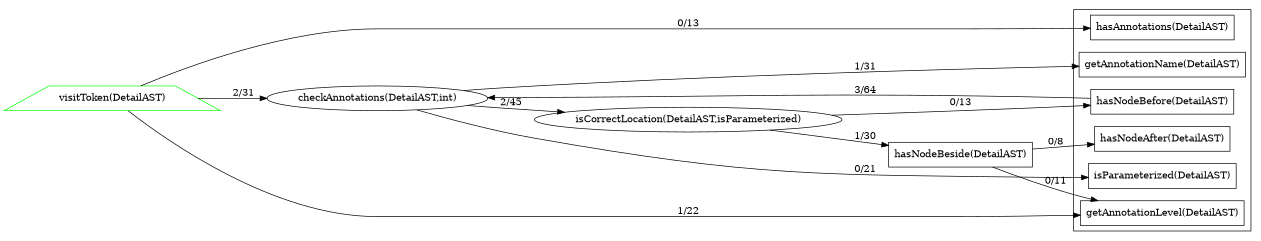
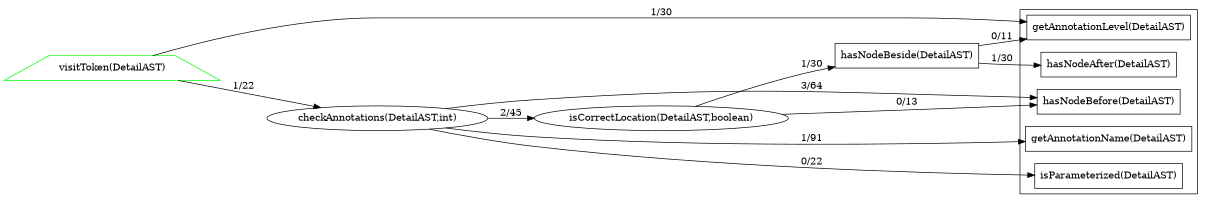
  digraph {
    rankdir=LR
    node [color="#000000ff" shape=polygon]
    "getAnnotationName(DetailAST)"
    "hasNodeBefore(DetailAST)"
    "hasNodeAfter(DetailAST)"
-   "hasAnnotations(DetailAST)"
    "getAnnotationLevel(DetailAST)"
    "isParameterized(DetailAST)"
-   "isCorrectLocation(DetailAST,boolean)" [label="isCorrectLocation(DetailAST,isParameterized)" shape=""]
+   "isCorrectLocation(DetailAST,boolean)" [shape=""]
    "hasNodeBeside(DetailAST)"
    "visitToken(DetailAST)" [color="#00ff00ff" shape=trapezium]
    "checkAnnotations(DetailAST,int)" [shape=""]
    subgraph cluster_1 {
      "getAnnotationName(DetailAST)"
      "hasNodeBefore(DetailAST)"
      "hasNodeAfter(DetailAST)"
-     "hasAnnotations(DetailAST)"
      "getAnnotationLevel(DetailAST)"
      "isParameterized(DetailAST)"
    }
    "isCorrectLocation(DetailAST,boolean)" -> "hasNodeBefore(DetailAST)" [label="0/13"]
    "isCorrectLocation(DetailAST,boolean)" -> "hasNodeBeside(DetailAST)" [label="1/30"]
-   "hasNodeBeside(DetailAST)" -> "hasNodeAfter(DetailAST)" [label="0/8"]
+   "hasNodeBeside(DetailAST)" -> "hasNodeAfter(DetailAST)" [label="1/30"]
    "hasNodeBeside(DetailAST)" -> "getAnnotationLevel(DetailAST)" [label="0/11"]
-   "visitToken(DetailAST)" -> "hasAnnotations(DetailAST)" [label="0/13"]
-   "visitToken(DetailAST)" -> "getAnnotationLevel(DetailAST)" [label="1/22"]
-   "visitToken(DetailAST)" -> "checkAnnotations(DetailAST,int)" [label="2/31"]
-   "checkAnnotations(DetailAST,int)" -> "getAnnotationName(DetailAST)" [label="1/31"]
-   "hasNodeBefore(DetailAST)" -> "checkAnnotations(DetailAST,int)" [label="3/64"]
-   "checkAnnotations(DetailAST,int)" -> "isParameterized(DetailAST)" [label="0/21"]
+   "visitToken(DetailAST)" -> "getAnnotationLevel(DetailAST)" [label="1/30"]
+   "visitToken(DetailAST)" -> "checkAnnotations(DetailAST,int)" [label="1/22"]
+   "checkAnnotations(DetailAST,int)" -> "getAnnotationName(DetailAST)" [label="1/91"]
+   "checkAnnotations(DetailAST,int)" -> "hasNodeBefore(DetailAST)" [label="3/64"]
+   "checkAnnotations(DetailAST,int)" -> "isParameterized(DetailAST)" [label="0/22"]
    "checkAnnotations(DetailAST,int)" -> "isCorrectLocation(DetailAST,boolean)" [label="2/45"]
  }
